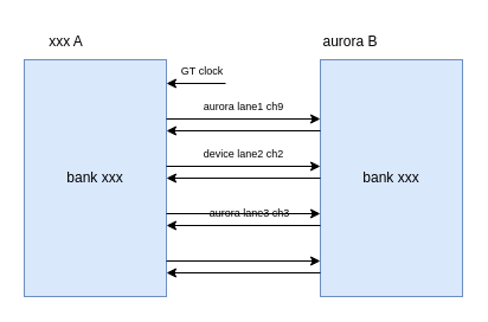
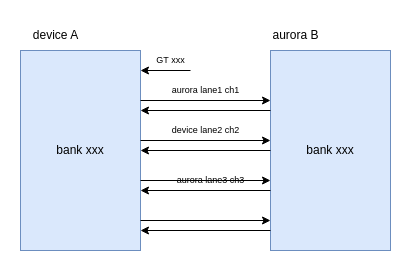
  <mxCell id="0" />
  <mxCell id="1" parent="0" />
  <mxCell id="2" value="bank xxx" style="rounded=0;whiteSpace=wrap;html=1;fillColor=#dae8fc;strokeColor=#6c8ebf;" vertex="1" parent="1"><mxGeometry x="20" y="50" width="120" height="200" as="geometry" /></mxCell>
- <mxCell id="3" value="xxx A" style="text;html=1;align=center;verticalAlign=middle;resizable=0;points=[];autosize=1;strokeColor=none;fillColor=none;" vertex="1" parent="1"><mxGeometry x="20" y="20" width="70" height="30" as="geometry" /></mxCell>
+ <mxCell id="3" value="device A" style="text;html=1;align=center;verticalAlign=middle;resizable=0;points=[];autosize=1;strokeColor=none;fillColor=none;" vertex="1" parent="1"><mxGeometry x="20" y="20" width="70" height="30" as="geometry" /></mxCell>
  <mxCell id="4" value="bank xxx" style="rounded=0;whiteSpace=wrap;html=1;fillColor=#dae8fc;strokeColor=#6c8ebf;" vertex="1" parent="1"><mxGeometry x="270" y="50" width="120" height="200" as="geometry" /></mxCell>
  <mxCell id="5" value="aurora B" style="text;html=1;align=center;verticalAlign=middle;resizable=0;points=[];autosize=1;strokeColor=none;fillColor=none;" vertex="1" parent="1"><mxGeometry x="260" y="20" width="70" height="30" as="geometry" /></mxCell>
  <mxCell id="6" value="" style="endArrow=classic;html=1;rounded=0;" edge="1" parent="1"><mxGeometry width="50" height="50" relative="1" as="geometry"><mxPoint x="140" y="220" as="sourcePoint" /><mxPoint x="270" y="220" as="targetPoint" /></mxGeometry></mxCell>
  <mxCell id="7" value="" style="endArrow=classic;html=1;rounded=0;" edge="1" parent="1"><mxGeometry width="50" height="50" relative="1" as="geometry"><mxPoint x="270" y="230" as="sourcePoint" /><mxPoint x="140" y="230" as="targetPoint" /></mxGeometry></mxCell>
  <mxCell id="8" value="" style="endArrow=classic;html=1;rounded=0;" edge="1" parent="1"><mxGeometry width="50" height="50" relative="1" as="geometry"><mxPoint x="140" y="100" as="sourcePoint" /><mxPoint x="270" y="100" as="targetPoint" /></mxGeometry></mxCell>
  <mxCell id="9" value="" style="endArrow=classic;html=1;rounded=0;" edge="1" parent="1"><mxGeometry width="50" height="50" relative="1" as="geometry"><mxPoint x="270" y="110" as="sourcePoint" /><mxPoint x="140" y="110" as="targetPoint" /></mxGeometry></mxCell>
  <mxCell id="10" value="" style="endArrow=classic;html=1;rounded=0;" edge="1" parent="1"><mxGeometry width="50" height="50" relative="1" as="geometry"><mxPoint x="140" y="140" as="sourcePoint" /><mxPoint x="270" y="140" as="targetPoint" /></mxGeometry></mxCell>
  <mxCell id="11" value="" style="endArrow=classic;html=1;rounded=0;" edge="1" parent="1"><mxGeometry width="50" height="50" relative="1" as="geometry"><mxPoint x="270" y="150" as="sourcePoint" /><mxPoint x="140" y="150" as="targetPoint" /></mxGeometry></mxCell>
  <mxCell id="12" value="" style="endArrow=classic;html=1;rounded=0;" edge="1" parent="1"><mxGeometry width="50" height="50" relative="1" as="geometry"><mxPoint x="140" y="180" as="sourcePoint" /><mxPoint x="270" y="180" as="targetPoint" /></mxGeometry></mxCell>
  <mxCell id="13" value="" style="endArrow=classic;html=1;rounded=0;" edge="1" parent="1"><mxGeometry width="50" height="50" relative="1" as="geometry"><mxPoint x="270" y="190" as="sourcePoint" /><mxPoint x="140" y="190" as="targetPoint" /></mxGeometry></mxCell>
  <mxCell id="14" value="" style="endArrow=classic;html=1;rounded=0;" edge="1" parent="1"><mxGeometry width="50" height="50" relative="1" as="geometry"><mxPoint x="190" y="70" as="sourcePoint" /><mxPoint x="140" y="70" as="targetPoint" /></mxGeometry></mxCell>
- <mxCell id="15" value="GT clock" style="text;html=1;align=center;verticalAlign=middle;resizable=0;points=[];autosize=1;strokeColor=none;fillColor=none;fontSize=9;" vertex="1" parent="1"><mxGeometry x="140" y="50" width="60" height="20" as="geometry" /></mxCell>
- <mxCell id="16" value="aurora lane1 ch9" style="text;html=1;align=center;verticalAlign=middle;resizable=0;points=[];autosize=1;strokeColor=none;fillColor=none;fontSize=9;" vertex="1" parent="1"><mxGeometry x="160" y="80" width="90" height="20" as="geometry" /></mxCell>
+ <mxCell id="15" value="GT xxx" style="text;html=1;align=center;verticalAlign=middle;resizable=0;points=[];autosize=1;strokeColor=none;fillColor=none;fontSize=9;" vertex="1" parent="1"><mxGeometry x="140" y="50" width="60" height="20" as="geometry" /></mxCell>
+ <mxCell id="16" value="aurora lane1 ch1" style="text;html=1;align=center;verticalAlign=middle;resizable=0;points=[];autosize=1;strokeColor=none;fillColor=none;fontSize=9;" vertex="1" parent="1"><mxGeometry x="160" y="80" width="90" height="20" as="geometry" /></mxCell>
  <mxCell id="17" value="device lane2 ch2" style="text;html=1;align=center;verticalAlign=middle;resizable=0;points=[];autosize=1;strokeColor=none;fillColor=none;fontSize=9;" vertex="1" parent="1"><mxGeometry x="160" y="120" width="90" height="20" as="geometry" /></mxCell>
  <mxCell id="18" value="aurora lane3 ch3" style="text;html=1;align=center;verticalAlign=middle;resizable=0;points=[];autosize=1;strokeColor=none;fillColor=none;fontSize=9;" vertex="1" parent="1"><mxGeometry x="165" y="170" width="90" height="20" as="geometry" /></mxCell>
